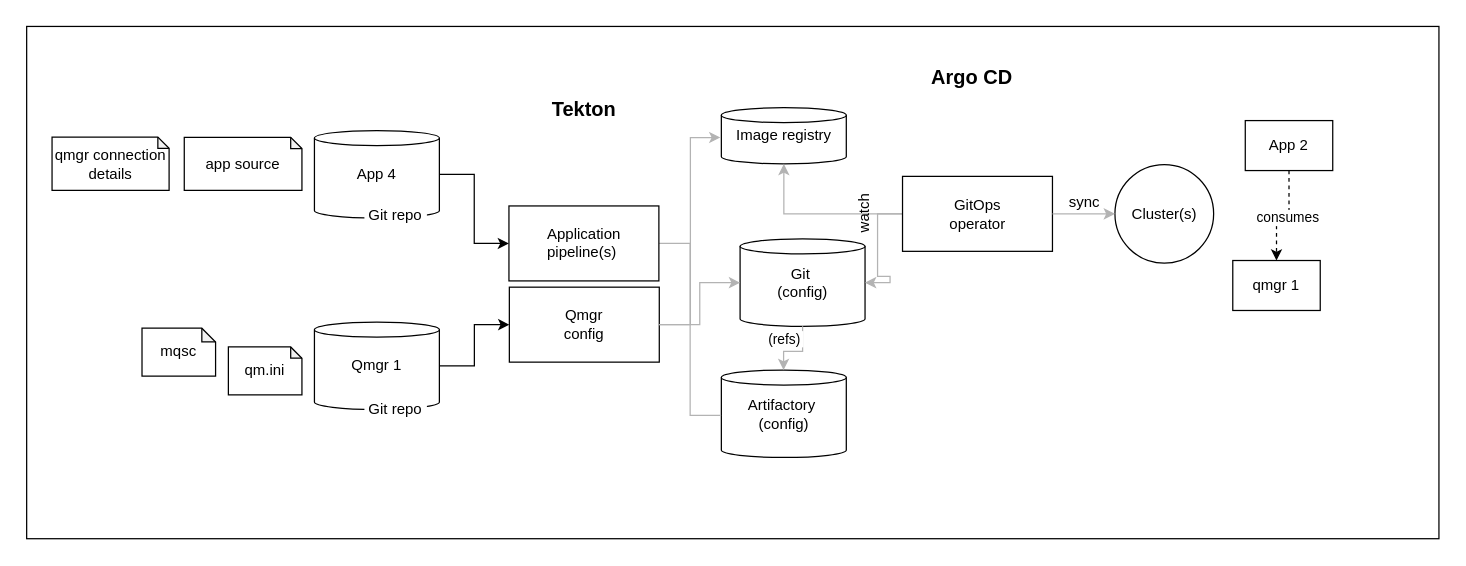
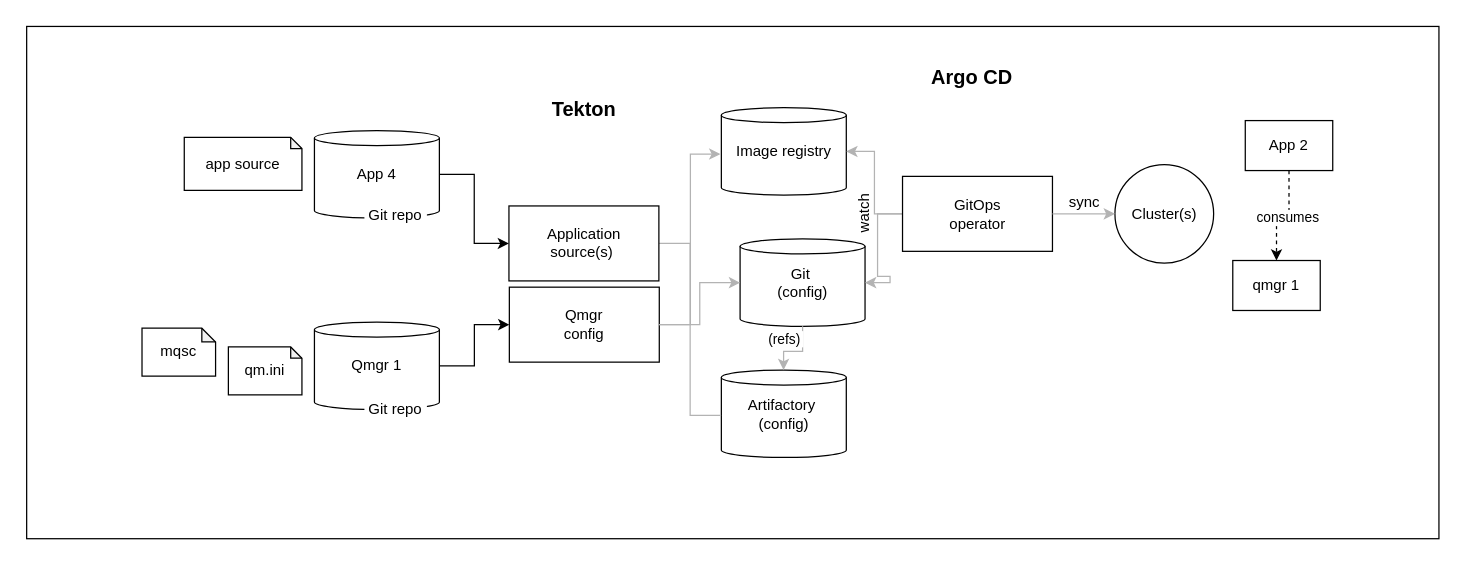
  <mxCell id="0" />
  <mxCell id="1" parent="0" />
  <mxCell id="2" value="" style="rounded=0;whiteSpace=wrap;html=1;strokeWidth=1;fillColor=none;" vertex="1" parent="1"><mxGeometry x="20.68" y="20.66" width="1130.32" height="410" as="geometry" /></mxCell>
  <mxCell id="3" value="Qmgr &lt;br&gt;config" style="rounded=0;whiteSpace=wrap;html=1;strokeWidth=1;fillColor=#ffffff;fontSize=12;fontColor=#000000;" vertex="1" parent="1"><mxGeometry x="407" y="229.34" width="120" height="60" as="geometry" /></mxCell>
- <mxCell id="4" value="Image registry" style="shape=cylinder2;whiteSpace=wrap;html=1;boundedLbl=1;backgroundOutline=1;size=6.0;strokeWidth=1;fillColor=#ffffff;fontSize=12;fontColor=#000000;" vertex="1" parent="1"><mxGeometry x="576.68" y="85.66" width="100" height="45" as="geometry" /></mxCell>
+ <mxCell id="4" value="Image registry" style="shape=cylinder2;whiteSpace=wrap;html=1;boundedLbl=1;backgroundOutline=1;size=6.0;strokeWidth=1;fillColor=#ffffff;fontSize=12;fontColor=#000000;" vertex="1" parent="1"><mxGeometry x="576.68" y="85.66" width="100" height="70" as="geometry" /></mxCell>
  <mxCell id="5" style="edgeStyle=orthogonalEdgeStyle;rounded=0;orthogonalLoop=1;jettySize=auto;html=1;entryX=-0.008;entryY=0.531;entryDx=0;entryDy=0;entryPerimeter=0;strokeColor=#B3B3B3;fontSize=12;fontColor=#000000;" edge="1" parent="1" source="3" target="4"><mxGeometry relative="1" as="geometry" /></mxCell>
  <mxCell id="6" value="Git&amp;nbsp;&lt;br&gt;(config)" style="shape=cylinder2;whiteSpace=wrap;html=1;boundedLbl=1;backgroundOutline=1;size=6.0;strokeWidth=1;fillColor=#ffffff;fontSize=12;fontColor=#000000;" vertex="1" parent="1"><mxGeometry x="591.68" y="190.66" width="100" height="70" as="geometry" /></mxCell>
  <mxCell id="7" style="edgeStyle=orthogonalEdgeStyle;rounded=0;orthogonalLoop=1;jettySize=auto;html=1;strokeColor=#B3B3B3;fontSize=12;fontColor=#000000;" edge="1" parent="1" source="3" target="6"><mxGeometry relative="1" as="geometry" /></mxCell>
  <mxCell id="8" style="edgeStyle=orthogonalEdgeStyle;rounded=0;orthogonalLoop=1;jettySize=auto;html=1;strokeColor=#B3B3B3;fontSize=12;fontColor=#000000;" edge="1" parent="1" source="10" target="4"><mxGeometry relative="1" as="geometry" /></mxCell>
  <mxCell id="9" style="edgeStyle=orthogonalEdgeStyle;rounded=0;orthogonalLoop=1;jettySize=auto;html=1;strokeColor=#B3B3B3;fontSize=12;fontColor=#000000;" edge="1" parent="1" source="10" target="6"><mxGeometry relative="1" as="geometry" /></mxCell>
  <mxCell id="10" value="GitOps&lt;br&gt;operator" style="rounded=0;whiteSpace=wrap;html=1;strokeWidth=1;fillColor=#ffffff;fontSize=12;fontColor=#000000;" vertex="1" parent="1"><mxGeometry x="721.68" y="140.66" width="120" height="60" as="geometry" /></mxCell>
  <mxCell id="11" value="Cluster(s)" style="ellipse;whiteSpace=wrap;html=1;aspect=fixed;strokeWidth=1;fillColor=#ffffff;fontSize=12;fontColor=#000000;" vertex="1" parent="1"><mxGeometry x="891.68" y="131.16" width="79" height="79" as="geometry" /></mxCell>
  <mxCell id="12" value="sync" style="edgeStyle=orthogonalEdgeStyle;rounded=0;orthogonalLoop=1;jettySize=auto;html=1;strokeColor=#B3B3B3;fontSize=12;fontColor=#000000;verticalAlign=bottom;labelPosition=center;verticalLabelPosition=top;align=center;" edge="1" parent="1" source="10" target="11"><mxGeometry relative="1" as="geometry" /></mxCell>
  <mxCell id="13" value="Tekton" style="text;html=1;strokeColor=none;fillColor=none;align=center;verticalAlign=middle;whiteSpace=wrap;rounded=0;fontSize=16;fontColor=#000000;fontStyle=1" vertex="1" parent="1"><mxGeometry x="446.68" y="77" width="40" height="20" as="geometry" /></mxCell>
  <mxCell id="14" value="Argo CD" style="text;html=1;strokeColor=none;fillColor=none;align=center;verticalAlign=middle;whiteSpace=wrap;rounded=0;fontSize=16;fontColor=#000000;fontStyle=1" vertex="1" parent="1"><mxGeometry x="732.75" y="51.01" width="88.5" height="20" as="geometry" /></mxCell>
  <mxCell id="15" value="watch" style="text;html=1;strokeColor=none;fillColor=none;align=center;verticalAlign=middle;whiteSpace=wrap;rounded=0;fontSize=12;rotation=-90;" vertex="1" parent="1"><mxGeometry x="670.68" y="160.66" width="40" height="20" as="geometry" /></mxCell>
  <mxCell id="16" value="Artifactory&amp;nbsp;&lt;br&gt;(config)" style="shape=cylinder2;whiteSpace=wrap;html=1;boundedLbl=1;backgroundOutline=1;size=6.0;strokeWidth=1;fillColor=#ffffff;fontSize=12;fontColor=#000000;" vertex="1" parent="1"><mxGeometry x="576.68" y="295.66" width="100" height="70" as="geometry" /></mxCell>
  <mxCell id="17" style="edgeStyle=orthogonalEdgeStyle;rounded=0;orthogonalLoop=1;jettySize=auto;html=1;startArrow=none;endArrow=none;strokeColor=#B3B3B3;fontFamily=Helvetica;fontColor=#000000;entryX=-0.002;entryY=0.518;entryDx=0;entryDy=0;entryPerimeter=0;fontSize=12;exitX=1;exitY=0.5;exitDx=0;exitDy=0;" edge="1" parent="1" source="34" target="16"><mxGeometry relative="1" as="geometry" /></mxCell>
  <mxCell id="18" style="edgeStyle=orthogonalEdgeStyle;rounded=0;orthogonalLoop=1;jettySize=auto;html=1;startArrow=none;endArrow=classic;strokeColor=#B3B3B3;fontFamily=Helvetica;fontColor=#000000;fontSize=12;endFill=1;entryX=0.498;entryY=0;entryDx=0;entryDy=0;entryPerimeter=0;" edge="1" parent="1" source="6" target="16"><mxGeometry relative="1" as="geometry"><mxPoint x="626.68" y="285.66" as="targetPoint" /></mxGeometry></mxCell>
  <mxCell id="19" value="&amp;nbsp;(refs)&amp;nbsp;" style="edgeLabel;html=1;align=center;verticalAlign=middle;resizable=0;points=[];fontFamily=Helvetica;fontColor=#000000;" vertex="1" connectable="0" parent="18"><mxGeometry x="0.659" relative="1" as="geometry"><mxPoint x="0.2" y="-17.18" as="offset" /></mxGeometry></mxCell>
  <mxCell id="20" style="edgeStyle=orthogonalEdgeStyle;rounded=0;orthogonalLoop=1;jettySize=auto;html=1;entryX=0;entryY=0.5;entryDx=0;entryDy=0;" edge="1" parent="1" source="21" target="3"><mxGeometry relative="1" as="geometry" /></mxCell>
  <mxCell id="21" value="Qmgr 1" style="shape=cylinder2;whiteSpace=wrap;html=1;boundedLbl=1;backgroundOutline=1;size=6.0;strokeWidth=1;fillColor=#ffffff;fontSize=12;fontColor=#000000;" vertex="1" parent="1"><mxGeometry x="251" y="257.33" width="100" height="70" as="geometry" /></mxCell>
  <mxCell id="22" style="edgeStyle=orthogonalEdgeStyle;rounded=0;orthogonalLoop=1;jettySize=auto;html=1;entryX=0;entryY=0.5;entryDx=0;entryDy=0;" edge="1" parent="1" source="23" target="34"><mxGeometry relative="1" as="geometry" /></mxCell>
  <mxCell id="23" value="App 4" style="shape=cylinder2;whiteSpace=wrap;html=1;boundedLbl=1;backgroundOutline=1;size=6.0;strokeWidth=1;fillColor=#ffffff;fontSize=12;fontColor=#000000;" vertex="1" parent="1"><mxGeometry x="251" y="103.99" width="100" height="70" as="geometry" /></mxCell>
- <mxCell id="24" value="qmgr connection details" style="shape=note;whiteSpace=wrap;html=1;backgroundOutline=1;darkOpacity=0.05;fillColor=none;size=9;" vertex="1" parent="1"><mxGeometry x="41" y="109.2" width="93.68" height="42.71" as="geometry" /></mxCell>
  <mxCell id="25" value="Git repo" style="text;html=1;align=center;verticalAlign=middle;whiteSpace=wrap;rounded=0;fillColor=#ffffff;" vertex="1" parent="1"><mxGeometry x="291" y="162.2" width="50" height="20" as="geometry" /></mxCell>
  <mxCell id="26" value="mqsc" style="shape=note;whiteSpace=wrap;html=1;backgroundOutline=1;darkOpacity=0.05;fillColor=none;size=11;" vertex="1" parent="1"><mxGeometry x="113" y="262.19" width="58.878" height="38.273" as="geometry" /></mxCell>
  <mxCell id="27" value="qm.ini" style="shape=note;whiteSpace=wrap;html=1;backgroundOutline=1;darkOpacity=0.05;fillColor=none;size=9;" vertex="1" parent="1"><mxGeometry x="182.122" y="277.19" width="58.878" height="38.273" as="geometry" /></mxCell>
  <mxCell id="28" value="app source" style="shape=note;whiteSpace=wrap;html=1;backgroundOutline=1;darkOpacity=0.05;fillColor=none;size=9;" vertex="1" parent="1"><mxGeometry x="146.82" y="109.41" width="94.18" height="42.5" as="geometry" /></mxCell>
  <mxCell id="29" value="qmgr 1" style="rounded=0;whiteSpace=wrap;html=1;fillColor=#ffffff;" vertex="1" parent="1"><mxGeometry x="986" y="208" width="70" height="40" as="geometry" /></mxCell>
  <mxCell id="30" style="edgeStyle=orthogonalEdgeStyle;rounded=0;orthogonalLoop=1;jettySize=auto;html=1;dashed=1;" edge="1" parent="1" source="32" target="29"><mxGeometry relative="1" as="geometry" /></mxCell>
  <mxCell id="31" value="consumes" style="edgeLabel;html=1;align=center;verticalAlign=middle;resizable=0;points=[];" vertex="1" connectable="0" parent="30"><mxGeometry x="-0.088" y="1" relative="1" as="geometry"><mxPoint as="offset" /></mxGeometry></mxCell>
  <mxCell id="32" value="App 2" style="rounded=0;whiteSpace=wrap;html=1;fillColor=#ffffff;" vertex="1" parent="1"><mxGeometry x="996" y="96.01" width="70" height="40" as="geometry" /></mxCell>
  <mxCell id="33" value="Git repo" style="text;html=1;align=center;verticalAlign=middle;whiteSpace=wrap;rounded=0;fillColor=#ffffff;" vertex="1" parent="1"><mxGeometry x="291" y="317.33" width="50" height="20" as="geometry" /></mxCell>
- <mxCell id="34" value="Application &lt;br&gt;pipeline(s)&amp;nbsp;" style="rounded=0;whiteSpace=wrap;html=1;strokeWidth=1;fillColor=#ffffff;fontSize=12;fontColor=#000000;" vertex="1" parent="1"><mxGeometry x="406.68" y="164.33" width="120" height="60" as="geometry" /></mxCell>
+ <mxCell id="34" value="Application &lt;br&gt;source(s)&amp;nbsp;" style="rounded=0;whiteSpace=wrap;html=1;strokeWidth=1;fillColor=#ffffff;fontSize=12;fontColor=#000000;" vertex="1" parent="1"><mxGeometry x="406.68" y="164.33" width="120" height="60" as="geometry" /></mxCell>
